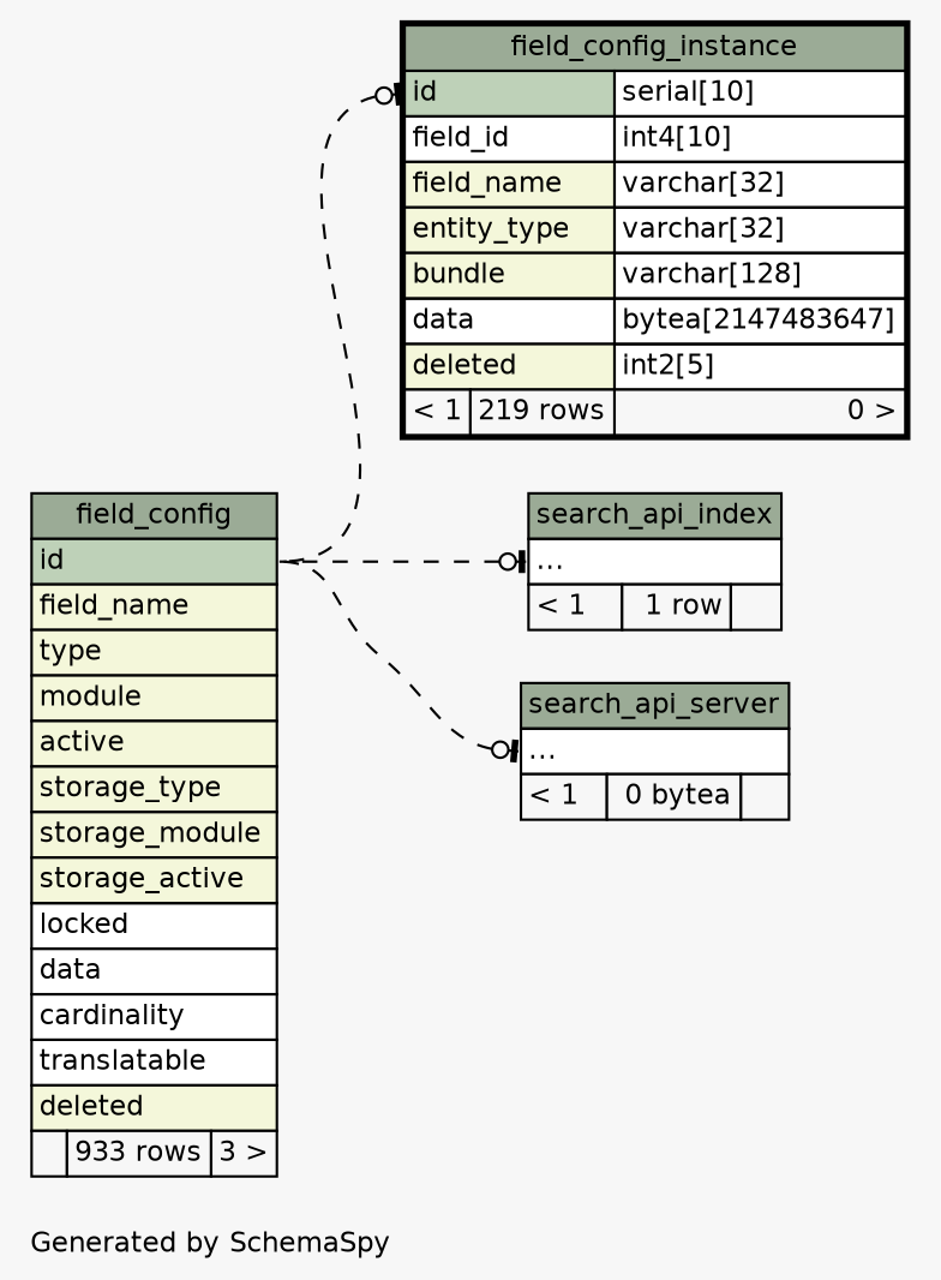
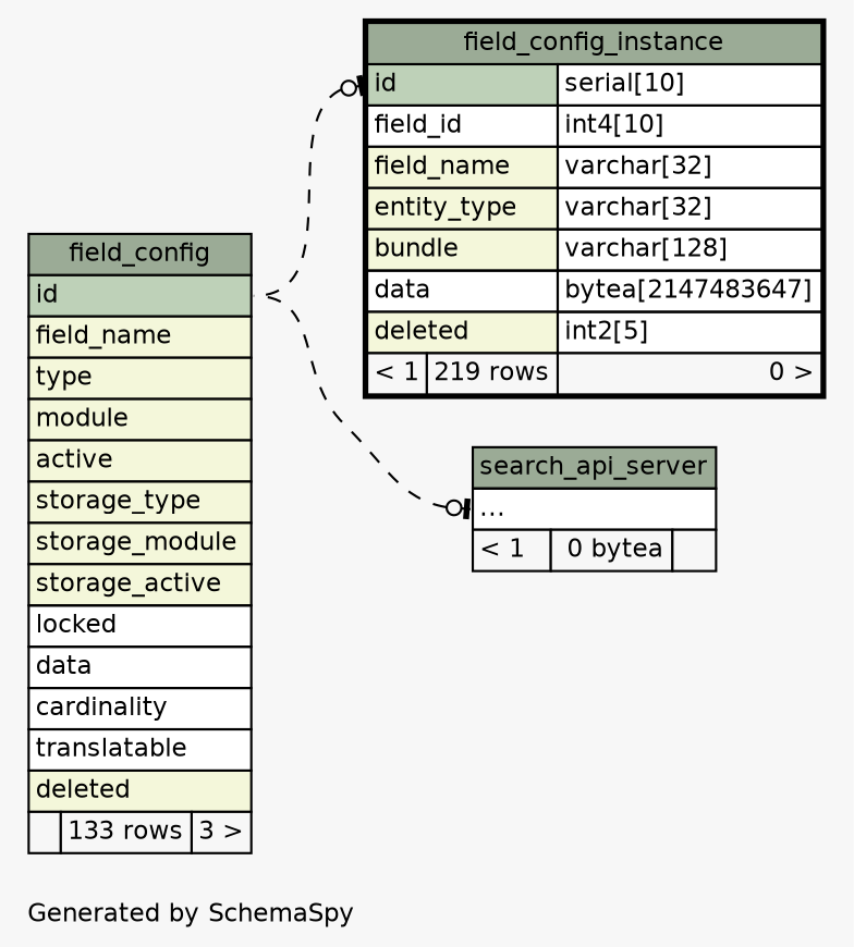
  digraph {
    bgcolor="#f7f7f7"
    fontname=Helvetica
    fontsize=11
    label="\nGenerated by SchemaSpy"
    labeljust=l
    nodesep=0.18
    rankdir=RL
    ranksep=0.46
    node [fontname=Helvetica fontsize=11 shape=plaintext]
    edge [arrowhead=none arrowsize=0.8 arrowtail=teeodot dir=back headport="id:e" style=dashed tailport="elipses:w"]
    n1 [label=<     <TABLE BORDER="2" CELLBORDER="1" CELLSPACING="0" BGCOLOR="#ffffff">       <TR><TD COLSPAN="3" BGCOLOR="#9bab96" ALIGN="CENTER">field_config_instance</TD></TR>       <TR><TD PORT="id" COLSPAN="2" BGCOLOR="#bed1b8" ALIGN="LEFT">id</TD><TD PORT="id.type" ALIGN="LEFT">serial[10]</TD></TR>       <TR><TD PORT="field_id" COLSPAN="2" ALIGN="LEFT">field_id</TD><TD PORT="field_id.type" ALIGN="LEFT">int4[10]</TD></TR>       <TR><TD PORT="field_name" COLSPAN="2" BGCOLOR="#f4f7da" ALIGN="LEFT">field_name</TD><TD PORT="field_name.type" ALIGN="LEFT">varchar[32]</TD></TR>       <TR><TD PORT="entity_type" COLSPAN="2" BGCOLOR="#f4f7da" ALIGN="LEFT">entity_type</TD><TD PORT="entity_type.type" ALIGN="LEFT">varchar[32]</TD></TR>       <TR><TD PORT="bundle" COLSPAN="2" BGCOLOR="#f4f7da" ALIGN="LEFT">bundle</TD><TD PORT="bundle.type" ALIGN="LEFT">varchar[128]</TD></TR>       <TR><TD PORT="data" COLSPAN="2" ALIGN="LEFT">data</TD><TD PORT="data.type" ALIGN="LEFT">bytea[2147483647]</TD></TR>       <TR><TD PORT="deleted" COLSPAN="2" BGCOLOR="#f4f7da" ALIGN="LEFT">deleted</TD><TD PORT="deleted.type" ALIGN="LEFT">int2[5]</TD></TR>       <TR><TD ALIGN="LEFT" BGCOLOR="#f7f7f7">&lt; 1</TD><TD ALIGN="RIGHT" BGCOLOR="#f7f7f7">219 rows</TD><TD ALIGN="RIGHT" BGCOLOR="#f7f7f7">0 &gt;</TD></TR>     </TABLE>>]
-   n2 [label=<     <TABLE BORDER="0" CELLBORDER="1" CELLSPACING="0" BGCOLOR="#ffffff">       <TR><TD COLSPAN="3" BGCOLOR="#9bab96" ALIGN="CENTER">field_config</TD></TR>       <TR><TD PORT="id" COLSPAN="3" BGCOLOR="#bed1b8" ALIGN="LEFT">id</TD></TR>       <TR><TD PORT="field_name" COLSPAN="3" BGCOLOR="#f4f7da" ALIGN="LEFT">field_name</TD></TR>       <TR><TD PORT="type" COLSPAN="3" BGCOLOR="#f4f7da" ALIGN="LEFT">type</TD></TR>       <TR><TD PORT="module" COLSPAN="3" BGCOLOR="#f4f7da" ALIGN="LEFT">module</TD></TR>       <TR><TD PORT="active" COLSPAN="3" BGCOLOR="#f4f7da" ALIGN="LEFT">active</TD></TR>       <TR><TD PORT="storage_type" COLSPAN="3" BGCOLOR="#f4f7da" ALIGN="LEFT">storage_type</TD></TR>       <TR><TD PORT="storage_module" COLSPAN="3" BGCOLOR="#f4f7da" ALIGN="LEFT">storage_module</TD></TR>       <TR><TD PORT="storage_active" COLSPAN="3" BGCOLOR="#f4f7da" ALIGN="LEFT">storage_active</TD></TR>       <TR><TD PORT="locked" COLSPAN="3" ALIGN="LEFT">locked</TD></TR>       <TR><TD PORT="data" COLSPAN="3" ALIGN="LEFT">data</TD></TR>       <TR><TD PORT="cardinality" COLSPAN="3" ALIGN="LEFT">cardinality</TD></TR>       <TR><TD PORT="translatable" COLSPAN="3" ALIGN="LEFT">translatable</TD></TR>       <TR><TD PORT="deleted" COLSPAN="3" BGCOLOR="#f4f7da" ALIGN="LEFT">deleted</TD></TR>       <TR><TD ALIGN="LEFT" BGCOLOR="#f7f7f7">  </TD><TD ALIGN="RIGHT" BGCOLOR="#f7f7f7">933 rows</TD><TD ALIGN="RIGHT" BGCOLOR="#f7f7f7">3 &gt;</TD></TR>     </TABLE>>]
-   n3 [label=<     <TABLE BORDER="0" CELLBORDER="1" CELLSPACING="0" BGCOLOR="#ffffff">       <TR><TD COLSPAN="3" BGCOLOR="#9bab96" ALIGN="CENTER">search_api_index</TD></TR>       <TR><TD PORT="elipses" COLSPAN="3" ALIGN="LEFT">...</TD></TR>       <TR><TD ALIGN="LEFT" BGCOLOR="#f7f7f7">&lt; 1</TD><TD ALIGN="RIGHT" BGCOLOR="#f7f7f7">1 row</TD><TD ALIGN="RIGHT" BGCOLOR="#f7f7f7">  </TD></TR>     </TABLE>>]
+   n2 [label=<     <TABLE BORDER="0" CELLBORDER="1" CELLSPACING="0" BGCOLOR="#ffffff">       <TR><TD COLSPAN="3" BGCOLOR="#9bab96" ALIGN="CENTER">field_config</TD></TR>       <TR><TD PORT="id" COLSPAN="3" BGCOLOR="#bed1b8" ALIGN="LEFT">id</TD></TR>       <TR><TD PORT="field_name" COLSPAN="3" BGCOLOR="#f4f7da" ALIGN="LEFT">field_name</TD></TR>       <TR><TD PORT="type" COLSPAN="3" BGCOLOR="#f4f7da" ALIGN="LEFT">type</TD></TR>       <TR><TD PORT="module" COLSPAN="3" BGCOLOR="#f4f7da" ALIGN="LEFT">module</TD></TR>       <TR><TD PORT="active" COLSPAN="3" BGCOLOR="#f4f7da" ALIGN="LEFT">active</TD></TR>       <TR><TD PORT="storage_type" COLSPAN="3" BGCOLOR="#f4f7da" ALIGN="LEFT">storage_type</TD></TR>       <TR><TD PORT="storage_module" COLSPAN="3" BGCOLOR="#f4f7da" ALIGN="LEFT">storage_module</TD></TR>       <TR><TD PORT="storage_active" COLSPAN="3" BGCOLOR="#f4f7da" ALIGN="LEFT">storage_active</TD></TR>       <TR><TD PORT="locked" COLSPAN="3" ALIGN="LEFT">locked</TD></TR>       <TR><TD PORT="data" COLSPAN="3" ALIGN="LEFT">data</TD></TR>       <TR><TD PORT="cardinality" COLSPAN="3" ALIGN="LEFT">cardinality</TD></TR>       <TR><TD PORT="translatable" COLSPAN="3" ALIGN="LEFT">translatable</TD></TR>       <TR><TD PORT="deleted" COLSPAN="3" BGCOLOR="#f4f7da" ALIGN="LEFT">deleted</TD></TR>       <TR><TD ALIGN="LEFT" BGCOLOR="#f7f7f7">  </TD><TD ALIGN="RIGHT" BGCOLOR="#f7f7f7">133 rows</TD><TD ALIGN="RIGHT" BGCOLOR="#f7f7f7">3 &gt;</TD></TR>     </TABLE>>]
    n4 [label=<     <TABLE BORDER="0" CELLBORDER="1" CELLSPACING="0" BGCOLOR="#ffffff">       <TR><TD COLSPAN="3" BGCOLOR="#9bab96" ALIGN="CENTER">search_api_server</TD></TR>       <TR><TD PORT="elipses" COLSPAN="3" ALIGN="LEFT">...</TD></TR>       <TR><TD ALIGN="LEFT" BGCOLOR="#f7f7f7">&lt; 1</TD><TD ALIGN="RIGHT" BGCOLOR="#f7f7f7">0 bytea</TD><TD ALIGN="RIGHT" BGCOLOR="#f7f7f7">  </TD></TR>     </TABLE>>]
    n1 -> n2 [tailport="id:w"]
-   n3 -> n2
    n4 -> n2
  }
